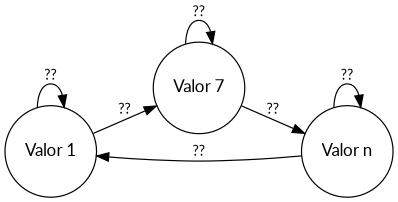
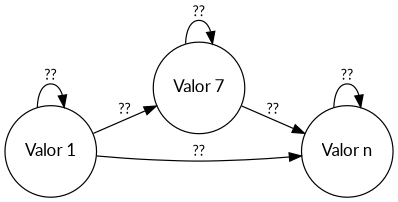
  digraph {
    fontname=Lato
    rankdir=LR
    node [fontname=Lato shape=circle]
    edge [fontname=Lato fontsize=12]
    "Valor 1"
    n2 [label="Valor 7"]
    "Valor n"
    "Valor 1" -> "Valor 1" [label="??"]
    "Valor 1" -> n2 [label="??"]
-   "Valor n" -> "Valor 1" [label="??"]
+   "Valor 1" -> "Valor n" [label="??"]
    n2 -> n2 [label="??"]
    n2 -> "Valor n" [label="??"]
    "Valor n" -> "Valor n" [label="??"]
  }
